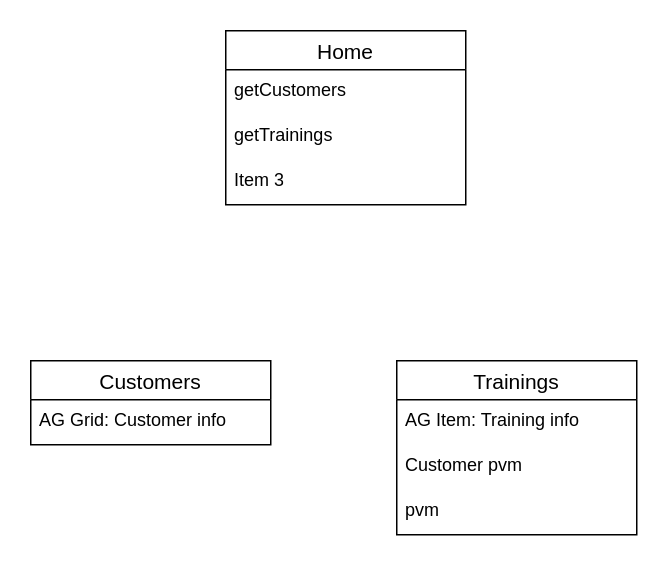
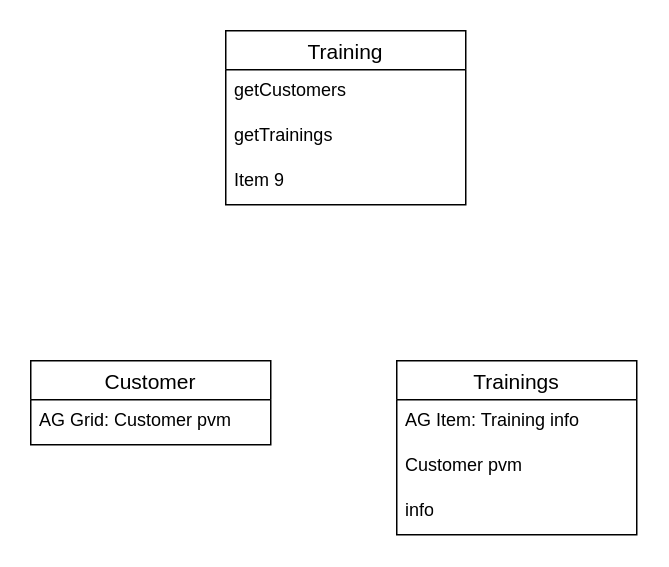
  <mxCell id="0" />
  <mxCell id="1" parent="0" />
- <mxCell id="2" value="Home" style="swimlane;fontStyle=0;childLayout=stackLayout;horizontal=1;startSize=26;horizontalStack=0;resizeParent=1;resizeParentMax=0;resizeLast=0;collapsible=1;marginBottom=0;align=center;fontSize=14;" vertex="1" parent="1"><mxGeometry x="150" y="20" width="160" height="116" as="geometry" /></mxCell>
+ <mxCell id="2" value="Training" style="swimlane;fontStyle=0;childLayout=stackLayout;horizontal=1;startSize=26;horizontalStack=0;resizeParent=1;resizeParentMax=0;resizeLast=0;collapsible=1;marginBottom=0;align=center;fontSize=14;" vertex="1" parent="1"><mxGeometry x="150" y="20" width="160" height="116" as="geometry" /></mxCell>
  <mxCell id="3" value="getCustomers" style="text;strokeColor=none;fillColor=none;spacingLeft=4;spacingRight=4;overflow=hidden;rotatable=0;points=[[0,0.5],[1,0.5]];portConstraint=eastwest;fontSize=12;whiteSpace=wrap;html=1;" vertex="1" parent="2"><mxGeometry y="26" width="160" height="30" as="geometry" /></mxCell>
  <mxCell id="4" value="getTrainings" style="text;strokeColor=none;fillColor=none;spacingLeft=4;spacingRight=4;overflow=hidden;rotatable=0;points=[[0,0.5],[1,0.5]];portConstraint=eastwest;fontSize=12;whiteSpace=wrap;html=1;" vertex="1" parent="2"><mxGeometry y="56" width="160" height="30" as="geometry" /></mxCell>
- <mxCell id="5" value="Item 3" style="text;strokeColor=none;fillColor=none;spacingLeft=4;spacingRight=4;overflow=hidden;rotatable=0;points=[[0,0.5],[1,0.5]];portConstraint=eastwest;fontSize=12;whiteSpace=wrap;html=1;" vertex="1" parent="2"><mxGeometry y="86" width="160" height="30" as="geometry" /></mxCell>
- <mxCell id="6" value="Customers" style="swimlane;fontStyle=0;childLayout=stackLayout;horizontal=1;startSize=26;horizontalStack=0;resizeParent=1;resizeParentMax=0;resizeLast=0;collapsible=1;marginBottom=0;align=center;fontSize=14;" vertex="1" parent="1"><mxGeometry x="20" y="240" width="160" height="56" as="geometry" /></mxCell>
- <mxCell id="7" value="AG Grid: Customer info" style="text;strokeColor=none;fillColor=none;spacingLeft=4;spacingRight=4;overflow=hidden;rotatable=0;points=[[0,0.5],[1,0.5]];portConstraint=eastwest;fontSize=12;whiteSpace=wrap;html=1;" vertex="1" parent="6"><mxGeometry y="26" width="160" height="30" as="geometry" /></mxCell>
+ <mxCell id="5" value="Item 9" style="text;strokeColor=none;fillColor=none;spacingLeft=4;spacingRight=4;overflow=hidden;rotatable=0;points=[[0,0.5],[1,0.5]];portConstraint=eastwest;fontSize=12;whiteSpace=wrap;html=1;" vertex="1" parent="2"><mxGeometry y="86" width="160" height="30" as="geometry" /></mxCell>
+ <mxCell id="6" value="Customer" style="swimlane;fontStyle=0;childLayout=stackLayout;horizontal=1;startSize=26;horizontalStack=0;resizeParent=1;resizeParentMax=0;resizeLast=0;collapsible=1;marginBottom=0;align=center;fontSize=14;" vertex="1" parent="1"><mxGeometry x="20" y="240" width="160" height="56" as="geometry" /></mxCell>
+ <mxCell id="7" value="AG Grid: Customer pvm" style="text;strokeColor=none;fillColor=none;spacingLeft=4;spacingRight=4;overflow=hidden;rotatable=0;points=[[0,0.5],[1,0.5]];portConstraint=eastwest;fontSize=12;whiteSpace=wrap;html=1;" vertex="1" parent="6"><mxGeometry y="26" width="160" height="30" as="geometry" /></mxCell>
  <mxCell id="8" value="Trainings" style="swimlane;fontStyle=0;childLayout=stackLayout;horizontal=1;startSize=26;horizontalStack=0;resizeParent=1;resizeParentMax=0;resizeLast=0;collapsible=1;marginBottom=0;align=center;fontSize=14;" vertex="1" parent="1"><mxGeometry x="264" y="240" width="160" height="116" as="geometry" /></mxCell>
  <mxCell id="9" value="AG Item: Training info" style="text;strokeColor=none;fillColor=none;spacingLeft=4;spacingRight=4;overflow=hidden;rotatable=0;points=[[0,0.5],[1,0.5]];portConstraint=eastwest;fontSize=12;whiteSpace=wrap;html=1;" vertex="1" parent="8"><mxGeometry y="26" width="160" height="30" as="geometry" /></mxCell>
  <mxCell id="10" value="Customer pvm" style="text;strokeColor=none;fillColor=none;spacingLeft=4;spacingRight=4;overflow=hidden;rotatable=0;points=[[0,0.5],[1,0.5]];portConstraint=eastwest;fontSize=12;whiteSpace=wrap;html=1;" vertex="1" parent="8"><mxGeometry y="56" width="160" height="30" as="geometry" /></mxCell>
- <mxCell id="11" value="pvm" style="text;strokeColor=none;fillColor=none;spacingLeft=4;spacingRight=4;overflow=hidden;rotatable=0;points=[[0,0.5],[1,0.5]];portConstraint=eastwest;fontSize=12;whiteSpace=wrap;html=1;" vertex="1" parent="8"><mxGeometry y="86" width="160" height="30" as="geometry" /></mxCell>
+ <mxCell id="11" value="info" style="text;strokeColor=none;fillColor=none;spacingLeft=4;spacingRight=4;overflow=hidden;rotatable=0;points=[[0,0.5],[1,0.5]];portConstraint=eastwest;fontSize=12;whiteSpace=wrap;html=1;" vertex="1" parent="8"><mxGeometry y="86" width="160" height="30" as="geometry" /></mxCell>
